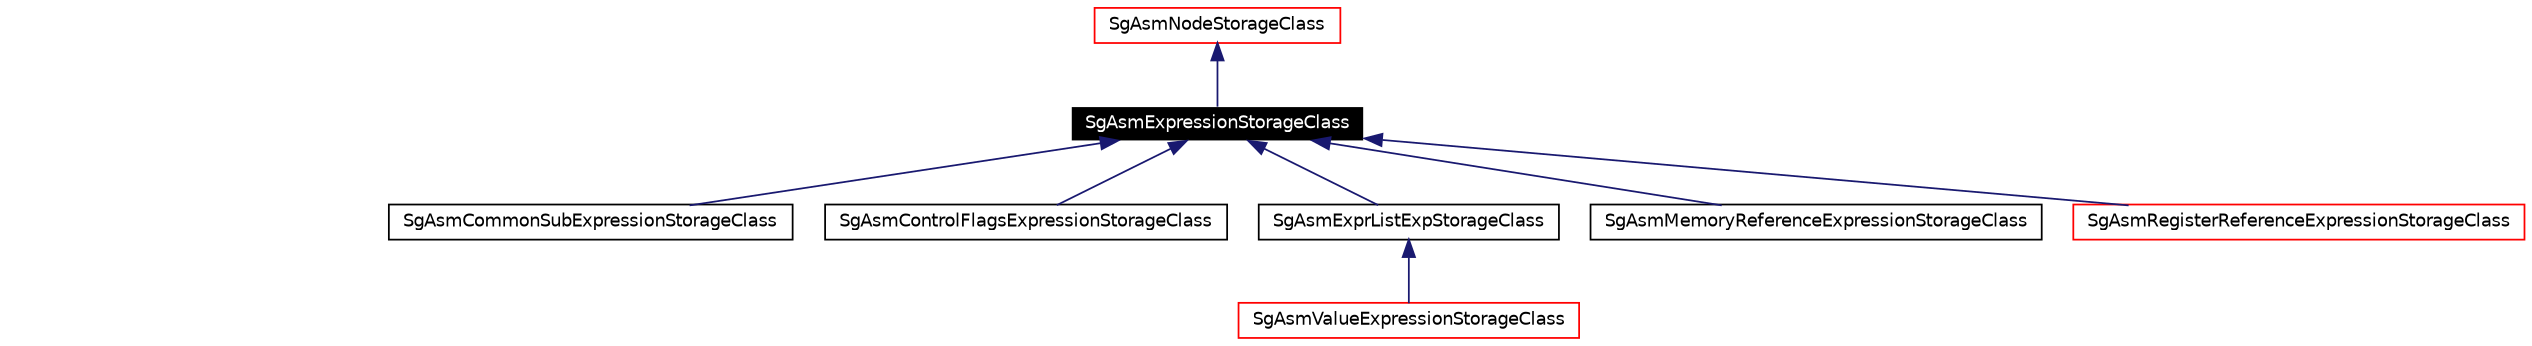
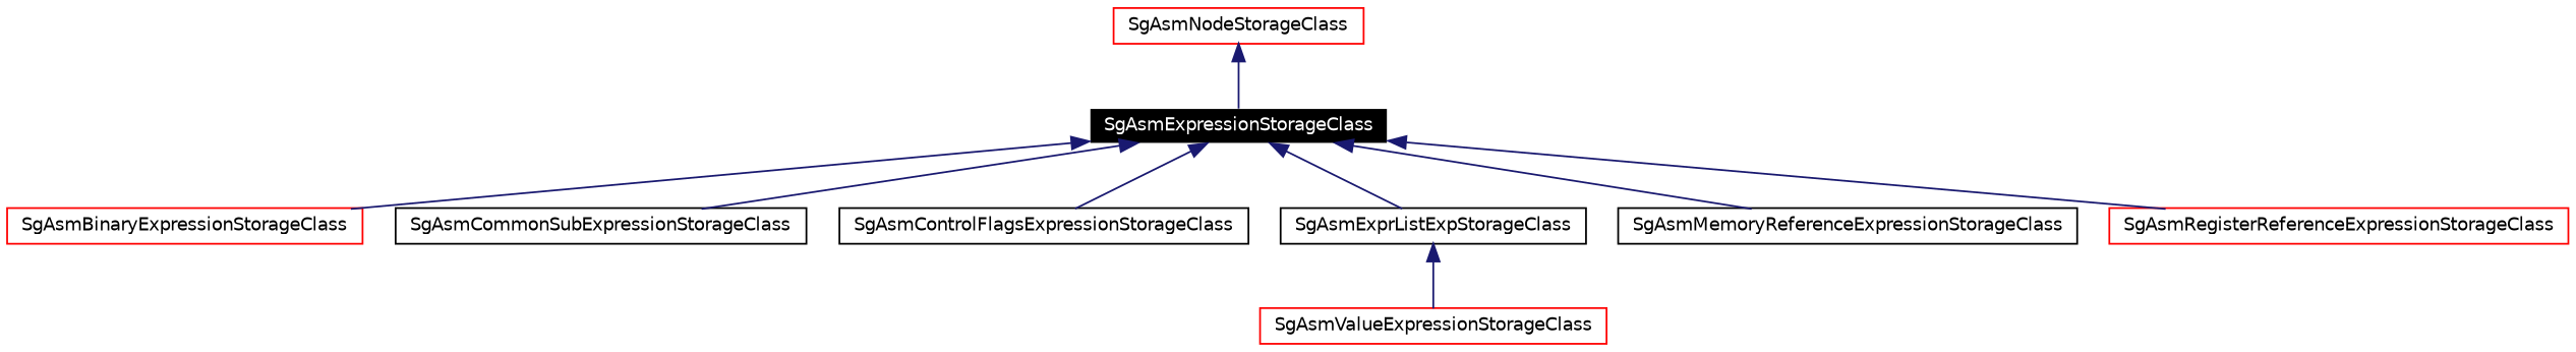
  digraph {
    node [color=red fontname=Helvetica fontsize=10 shape=record]
    edge [color=midnightblue dir=back fontname=Helvetica fontsize=10 labelfontname=Helvetica labelfontsize=10 style=solid]
    n1 [color=white fillcolor=black fontcolor=white height=0.2 label=SgAsmExpressionStorageClass style=filled width=0.4]
+   n2 [height=0.2 label=SgAsmBinaryExpressionStorageClass width=0.4]
    n3 [color=black height=0.2 label=SgAsmCommonSubExpressionStorageClass width=0.4]
    n4 [color=black height=0.2 label=SgAsmControlFlagsExpressionStorageClass width=0.4]
    n5 [color=black height=0.2 label=SgAsmExprListExpStorageClass width=0.4]
    n6 [color=black height=0.2 label=SgAsmMemoryReferenceExpressionStorageClass width=0.4]
    n7 [height=0.2 label=SgAsmRegisterReferenceExpressionStorageClass width=0.4]
    n8 [height=0.2 label=SgAsmValueExpressionStorageClass width=0.4]
    n9 [height=0.2 label=SgAsmNodeStorageClass width=0.4]
+   n1 -> n2
    n1 -> n3
    n1 -> n4
    n1 -> n5
    n1 -> n6
    n1 -> n7
    n5 -> n8
    n9 -> n1
  }
